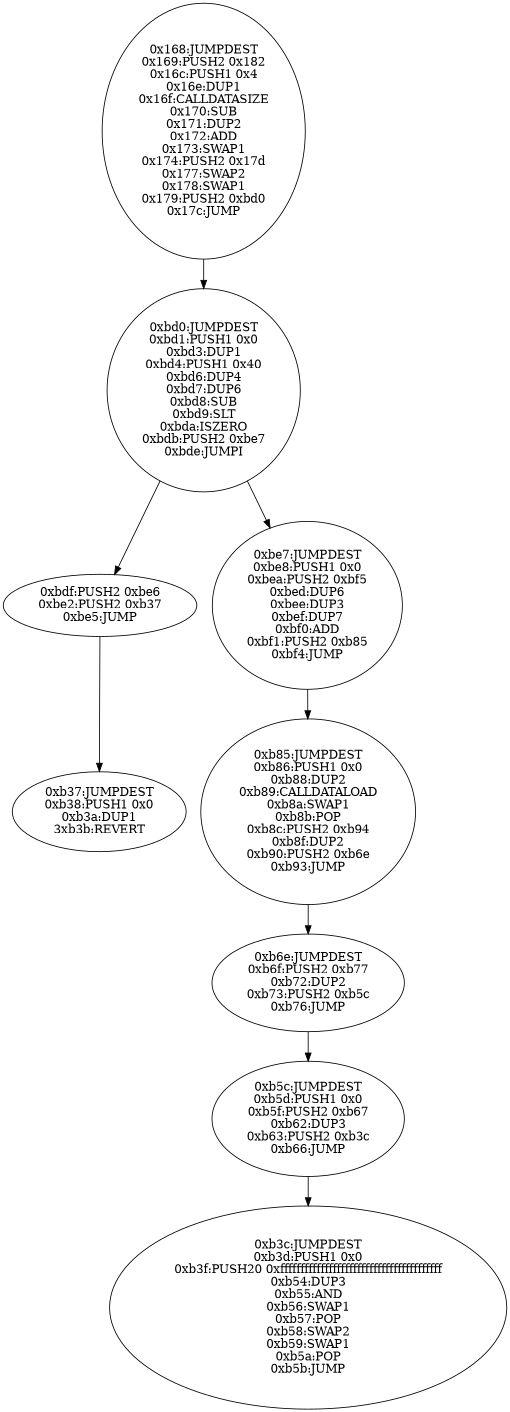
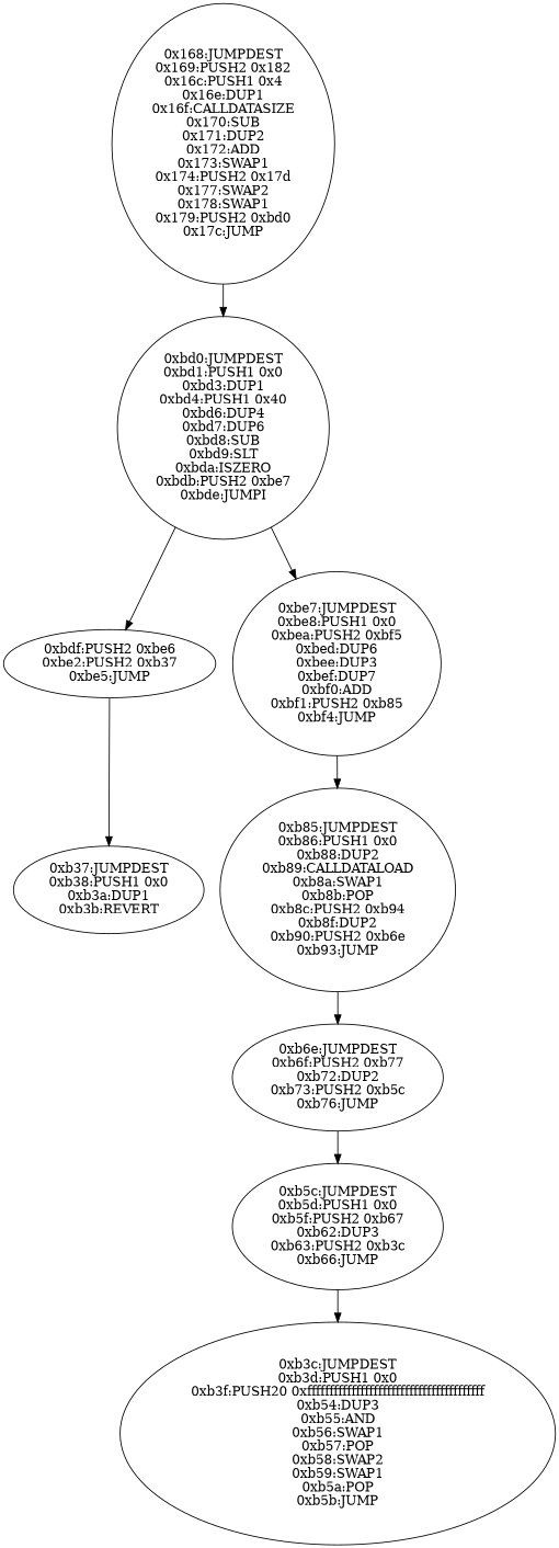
  digraph {
    n1 [label="0x168:JUMPDEST\n0x169:PUSH2 0x182\n0x16c:PUSH1 0x4\n0x16e:DUP1\n0x16f:CALLDATASIZE\n0x170:SUB\n0x171:DUP2\n0x172:ADD\n0x173:SWAP1\n0x174:PUSH2 0x17d\n0x177:SWAP2\n0x178:SWAP1\n0x179:PUSH2 0xbd0\n0x17c:JUMP"]
    n2 [label="0xbd0:JUMPDEST\n0xbd1:PUSH1 0x0\n0xbd3:DUP1\n0xbd4:PUSH1 0x40\n0xbd6:DUP4\n0xbd7:DUP6\n0xbd8:SUB\n0xbd9:SLT\n0xbda:ISZERO\n0xbdb:PUSH2 0xbe7\n0xbde:JUMPI"]
    n3 [label="0xbdf:PUSH2 0xbe6\n0xbe2:PUSH2 0xb37\n0xbe5:JUMP"]
    n4 [label="0xbe7:JUMPDEST\n0xbe8:PUSH1 0x0\n0xbea:PUSH2 0xbf5\n0xbed:DUP6\n0xbee:DUP3\n0xbef:DUP7\n0xbf0:ADD\n0xbf1:PUSH2 0xb85\n0xbf4:JUMP"]
-   n5 [label="0xb37:JUMPDEST\n0xb38:PUSH1 0x0\n0xb3a:DUP1\n3xb3b:REVERT"]
+   n5 [label="0xb37:JUMPDEST\n0xb38:PUSH1 0x0\n0xb3a:DUP1\n0xb3b:REVERT"]
    n6 [label="0xb85:JUMPDEST\n0xb86:PUSH1 0x0\n0xb88:DUP2\n0xb89:CALLDATALOAD\n0xb8a:SWAP1\n0xb8b:POP\n0xb8c:PUSH2 0xb94\n0xb8f:DUP2\n0xb90:PUSH2 0xb6e\n0xb93:JUMP"]
    n7 [label="0xb6e:JUMPDEST\n0xb6f:PUSH2 0xb77\n0xb72:DUP2\n0xb73:PUSH2 0xb5c\n0xb76:JUMP"]
    n8 [label="0xb5c:JUMPDEST\n0xb5d:PUSH1 0x0\n0xb5f:PUSH2 0xb67\n0xb62:DUP3\n0xb63:PUSH2 0xb3c\n0xb66:JUMP"]
    n9 [label="0xb3c:JUMPDEST\n0xb3d:PUSH1 0x0\n0xb3f:PUSH20 0xffffffffffffffffffffffffffffffffffffffff\n0xb54:DUP3\n0xb55:AND\n0xb56:SWAP1\n0xb57:POP\n0xb58:SWAP2\n0xb59:SWAP1\n0xb5a:POP\n0xb5b:JUMP"]
    n1 -> n2
    n2 -> n3
    n2 -> n4
    n3 -> n5
    n4 -> n6
    n6 -> n7
    n7 -> n8
    n8 -> n9
  }
